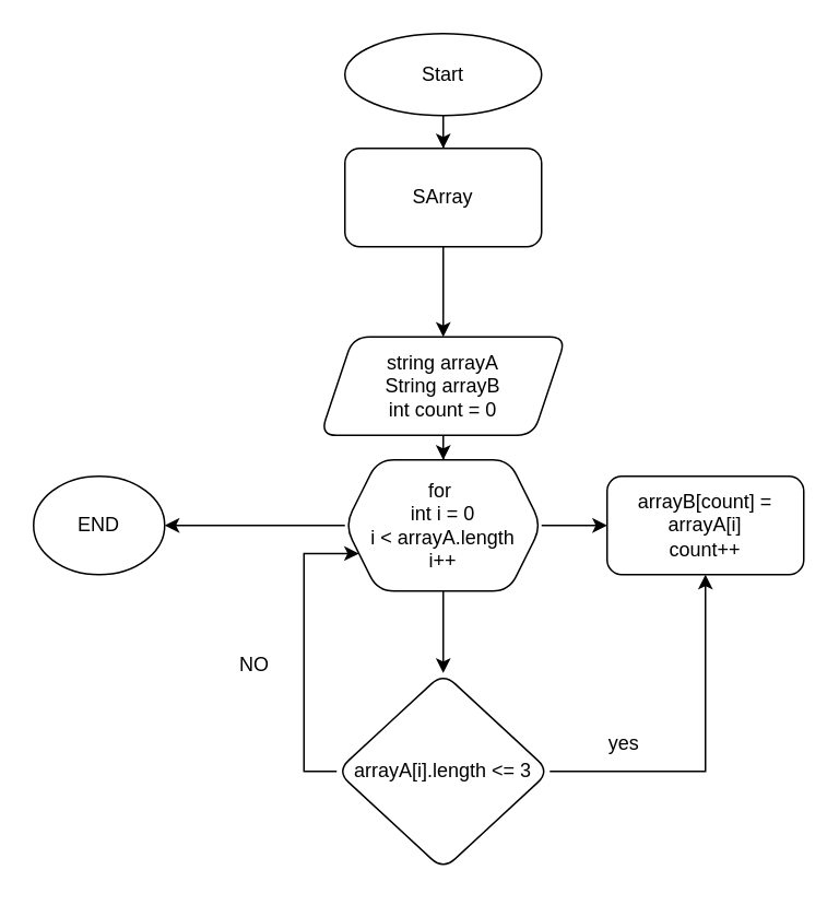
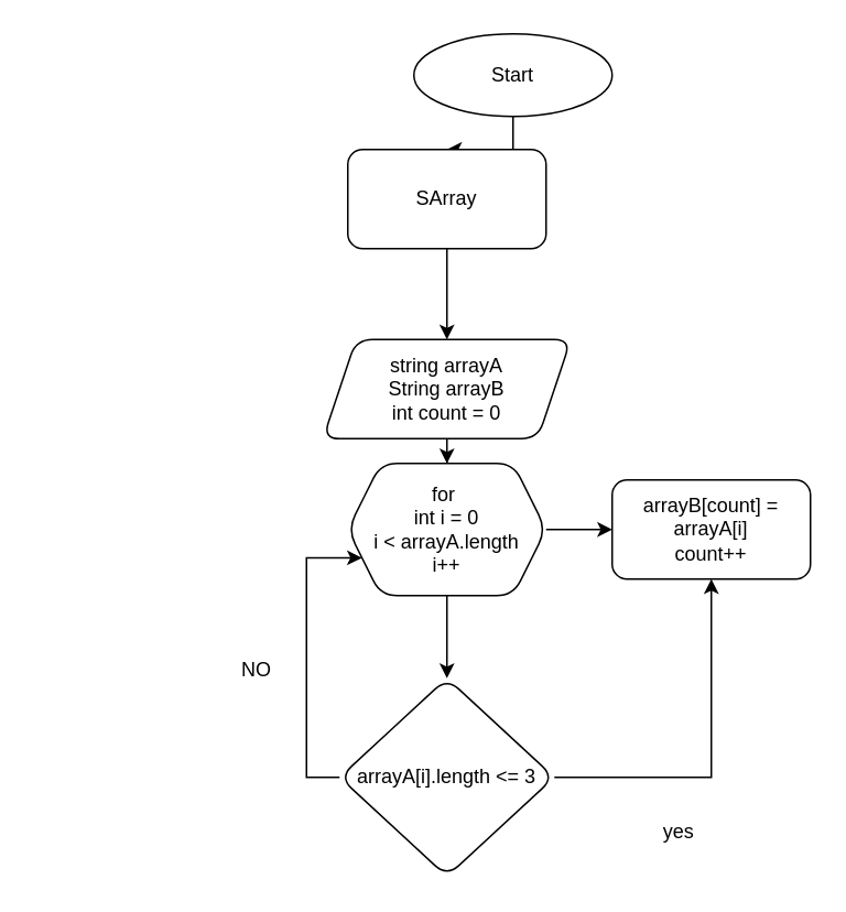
  <mxCell id="0" />
  <mxCell id="1" parent="0" />
  <mxCell id="2" value="" style="edgeStyle=orthogonalEdgeStyle;rounded=0;orthogonalLoop=1;jettySize=auto;html=1;" edge="1" parent="1" source="3" target="5"><mxGeometry relative="1" as="geometry" /></mxCell>
- <mxCell id="3" value="Start" style="ellipse;whiteSpace=wrap;html=1;" vertex="1" parent="1"><mxGeometry x="210" y="20" width="120" height="50" as="geometry" /></mxCell>
+ <mxCell id="3" value="Start" style="ellipse;whiteSpace=wrap;html=1;" vertex="1" parent="1"><mxGeometry x="250" y="20" width="120" height="50" as="geometry" /></mxCell>
  <mxCell id="4" value="" style="edgeStyle=orthogonalEdgeStyle;rounded=0;orthogonalLoop=1;jettySize=auto;html=1;" edge="1" parent="1" source="5" target="7"><mxGeometry relative="1" as="geometry" /></mxCell>
  <mxCell id="5" value="SArray" style="rounded=1;whiteSpace=wrap;html=1;" vertex="1" parent="1"><mxGeometry x="210" y="90" width="120" height="60" as="geometry" /></mxCell>
  <mxCell id="6" value="" style="edgeStyle=orthogonalEdgeStyle;rounded=0;orthogonalLoop=1;jettySize=auto;html=1;" edge="1" parent="1" source="7" target="11"><mxGeometry relative="1" as="geometry" /></mxCell>
  <mxCell id="7" value="string arrayA&lt;br&gt;String arrayB&lt;br&gt;int count = 0" style="shape=parallelogram;perimeter=parallelogramPerimeter;whiteSpace=wrap;html=1;fixedSize=1;rounded=1;" vertex="1" parent="1"><mxGeometry x="195" y="205" width="150" height="60" as="geometry" /></mxCell>
  <mxCell id="8" value="" style="edgeStyle=orthogonalEdgeStyle;rounded=0;orthogonalLoop=1;jettySize=auto;html=1;" edge="1" parent="1" source="11" target="14"><mxGeometry relative="1" as="geometry" /></mxCell>
  <mxCell id="9" value="" style="edgeStyle=orthogonalEdgeStyle;rounded=0;orthogonalLoop=1;jettySize=auto;html=1;" edge="1" parent="1" source="11" target="15"><mxGeometry relative="1" as="geometry" /></mxCell>
- <mxCell id="10" value="" style="edgeStyle=orthogonalEdgeStyle;rounded=0;orthogonalLoop=1;jettySize=auto;html=1;" edge="1" parent="1" source="11" target="16"><mxGeometry relative="1" as="geometry" /></mxCell>
  <mxCell id="11" value="for&amp;nbsp;&lt;br&gt;int i = 0&lt;br&gt;i &amp;lt; arrayA.length&lt;br&gt;i++" style="shape=hexagon;perimeter=hexagonPerimeter2;whiteSpace=wrap;html=1;fixedSize=1;rounded=1;" vertex="1" parent="1"><mxGeometry x="210" y="280" width="120" height="80" as="geometry" /></mxCell>
  <mxCell id="12" style="edgeStyle=orthogonalEdgeStyle;rounded=0;orthogonalLoop=1;jettySize=auto;html=1;entryX=0.5;entryY=1;entryDx=0;entryDy=0;" edge="1" parent="1" source="14" target="15"><mxGeometry relative="1" as="geometry"><Array as="points"><mxPoint x="430" y="470" /></Array></mxGeometry></mxCell>
  <mxCell id="13" style="edgeStyle=orthogonalEdgeStyle;rounded=0;orthogonalLoop=1;jettySize=auto;html=1;exitX=0;exitY=0.5;exitDx=0;exitDy=0;entryX=0;entryY=0.75;entryDx=0;entryDy=0;" edge="1" parent="1" source="14" target="11"><mxGeometry relative="1" as="geometry"><Array as="points"><mxPoint x="185" y="470" /><mxPoint x="185" y="337" /></Array></mxGeometry></mxCell>
  <mxCell id="14" value="arrayA[i].length &amp;lt;= 3" style="rhombus;whiteSpace=wrap;html=1;rounded=1;" vertex="1" parent="1"><mxGeometry x="205" y="410" width="130" height="120" as="geometry" /></mxCell>
  <mxCell id="15" value="arrayB[count] = arrayA[i]&lt;br&gt;count++" style="whiteSpace=wrap;html=1;rounded=1;" vertex="1" parent="1"><mxGeometry x="370" y="290" width="120" height="60" as="geometry" /></mxCell>
- <mxCell id="16" value="END" style="ellipse;whiteSpace=wrap;html=1;rounded=1;" vertex="1" parent="1"><mxGeometry x="20" y="290" width="80" height="60" as="geometry" /></mxCell>
- <mxCell id="17" value="yes" style="text;html=1;align=center;verticalAlign=middle;resizable=0;points=[];autosize=1;strokeColor=none;fillColor=none;" vertex="1" parent="1"><mxGeometry x="360" y="438" width="40" height="30" as="geometry" /></mxCell>
+ <mxCell id="17" value="yes" style="text;html=1;align=center;verticalAlign=middle;resizable=0;points=[];autosize=1;strokeColor=none;fillColor=none;" vertex="1" parent="1"><mxGeometry x="390" y="488" width="40" height="30" as="geometry" /></mxCell>
  <mxCell id="18" value="NO" style="text;html=1;strokeColor=none;fillColor=none;align=center;verticalAlign=middle;whiteSpace=wrap;rounded=0;" vertex="1" parent="1"><mxGeometry x="130" y="390" width="50" height="30" as="geometry" /></mxCell>
